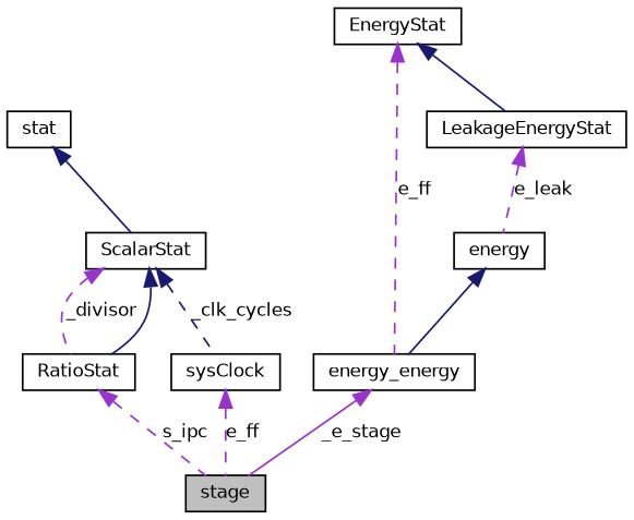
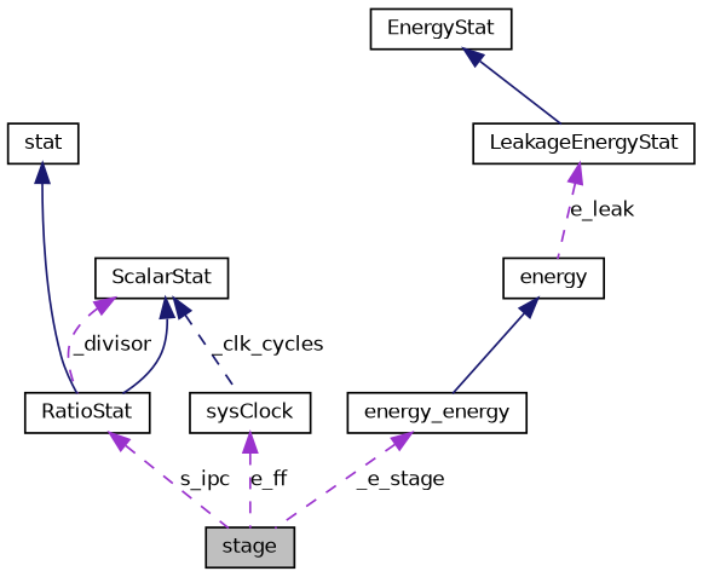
  digraph {
    node [color=black fillcolor=white fontname=Helvetica fontsize=10 shape=record style=filled]
    edge [color=darkorchid3 dir=back fontname=Helvetica fontsize=10 labelfontname=Helvetica labelfontsize=10 style=dashed]
    n1 [fillcolor=grey75 fontcolor=black height=0.2 label=stage width=0.4]
    n2 [height=0.2 label=ScalarStat width=0.4]
    n3 [height=0.2 label=RatioStat width=0.4]
    n4 [height=0.2 label=sysClock width=0.4]
    n5 [height=0.2 label=EnergyStat width=0.4]
    n6 [height=0.2 label=energy_energy width=0.4]
    n7 [height=0.2 label=LeakageEnergyStat width=0.4]
    n8 [height=0.2 label=stat width=0.4]
    n9 [height=0.2 label=energy width=0.4]
    n2 -> n3 [color=midnightblue style=solid]
    n2 -> n3 [label=_divisor]
    n2 -> n4 [color=midnightblue label=_clk_cycles]
    n3 -> n1 [label=s_ipc]
    n4 -> n1 [label=e_ff]
-   n5 -> n6 [label=e_ff]
    n5 -> n7 [color=midnightblue style=solid]
-   n6 -> n1 [label=_e_stage style=solid]
+   n6 -> n1 [label=_e_stage]
    n7 -> n9 [label=e_leak]
-   n8 -> n2 [color=midnightblue style=solid]
+   n8 -> n3 [color=midnightblue style=solid]
    n9 -> n6 [color=midnightblue style=solid]
  }
